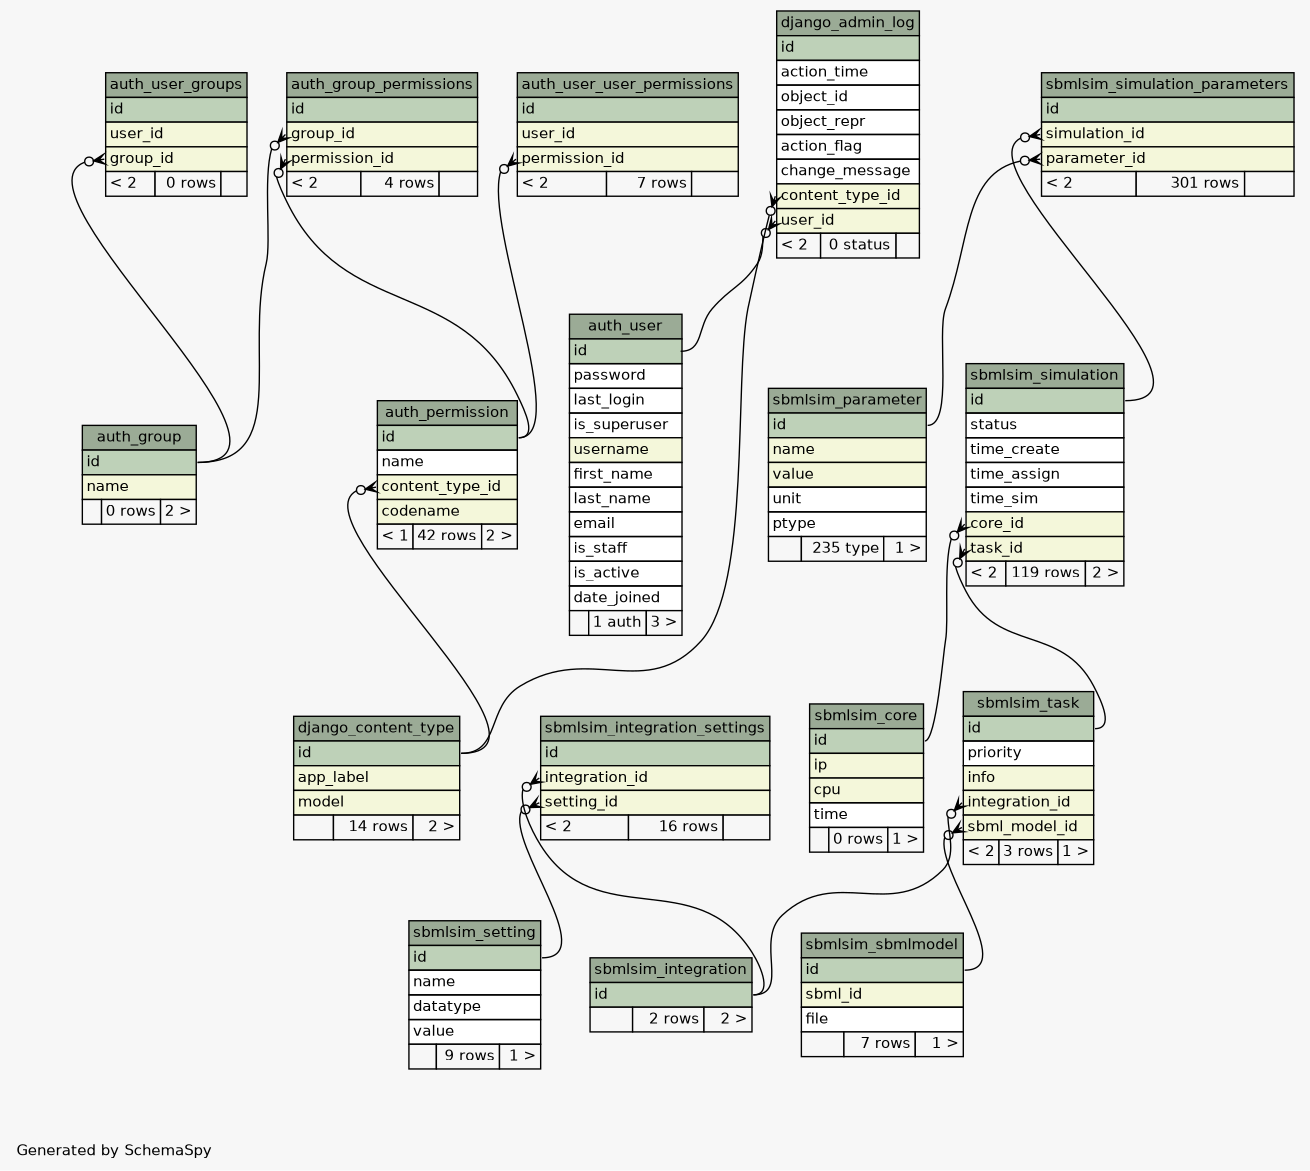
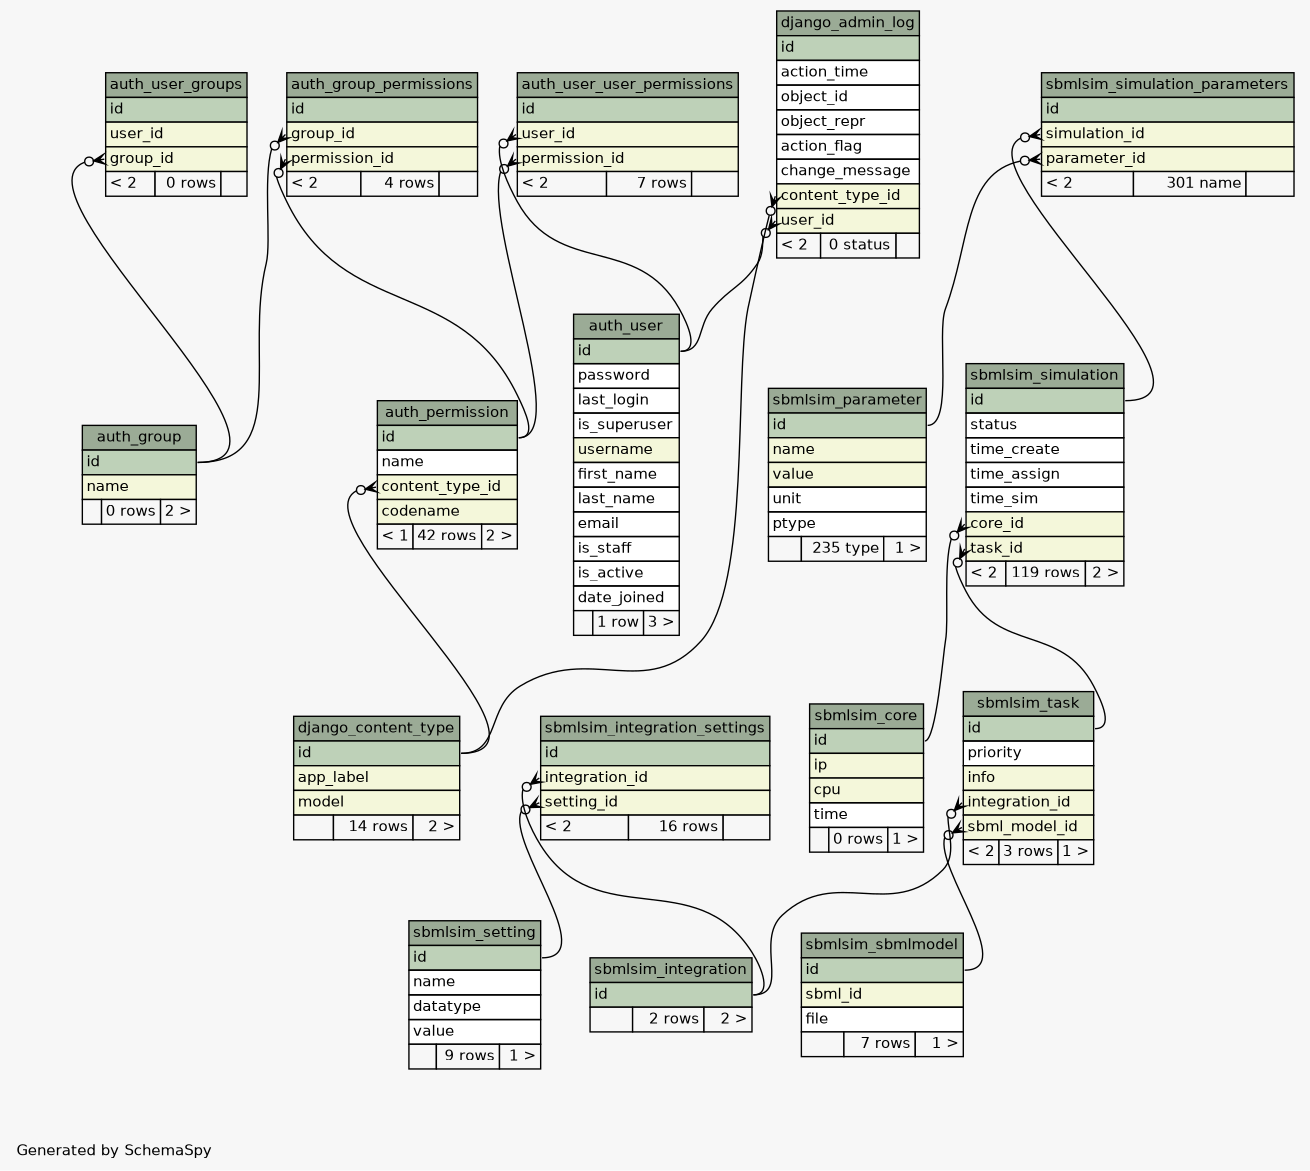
  digraph {
    bgcolor="#f7f7f7"
    fontname=Helvetica
    fontsize=11
    label="\nGenerated by SchemaSpy"
    labeljust=l
    nodesep=0.18
    rankdir=TB
    ranksep=0.46
    node [fontname=Helvetica fontsize=11 shape=plaintext]
    edge [arrowhead=none arrowsize=0.8 arrowtail=crowodot dir=back headport="id:e" tailport="group_id:w"]
    n1 [label=<     <TABLE BORDER="0" CELLBORDER="1" CELLSPACING="0" BGCOLOR="#ffffff">       <TR><TD COLSPAN="3" BGCOLOR="#9bab96" ALIGN="CENTER">auth_group</TD></TR>       <TR><TD PORT="id" COLSPAN="3" BGCOLOR="#bed1b8" ALIGN="LEFT">id</TD></TR>       <TR><TD PORT="name" COLSPAN="3" BGCOLOR="#f4f7da" ALIGN="LEFT">name</TD></TR>       <TR><TD ALIGN="LEFT" BGCOLOR="#f7f7f7">  </TD><TD ALIGN="RIGHT" BGCOLOR="#f7f7f7">0 rows</TD><TD ALIGN="RIGHT" BGCOLOR="#f7f7f7">2 &gt;</TD></TR>     </TABLE>>]
    n2 [label=<     <TABLE BORDER="0" CELLBORDER="1" CELLSPACING="0" BGCOLOR="#ffffff">       <TR><TD COLSPAN="3" BGCOLOR="#9bab96" ALIGN="CENTER">auth_group_permissions</TD></TR>       <TR><TD PORT="id" COLSPAN="3" BGCOLOR="#bed1b8" ALIGN="LEFT">id</TD></TR>       <TR><TD PORT="group_id" COLSPAN="3" BGCOLOR="#f4f7da" ALIGN="LEFT">group_id</TD></TR>       <TR><TD PORT="permission_id" COLSPAN="3" BGCOLOR="#f4f7da" ALIGN="LEFT">permission_id</TD></TR>       <TR><TD ALIGN="LEFT" BGCOLOR="#f7f7f7">&lt; 2</TD><TD ALIGN="RIGHT" BGCOLOR="#f7f7f7">4 rows</TD><TD ALIGN="RIGHT" BGCOLOR="#f7f7f7">  </TD></TR>     </TABLE>>]
    n3 [label=<     <TABLE BORDER="0" CELLBORDER="1" CELLSPACING="0" BGCOLOR="#ffffff">       <TR><TD COLSPAN="3" BGCOLOR="#9bab96" ALIGN="CENTER">auth_permission</TD></TR>       <TR><TD PORT="id" COLSPAN="3" BGCOLOR="#bed1b8" ALIGN="LEFT">id</TD></TR>       <TR><TD PORT="name" COLSPAN="3" ALIGN="LEFT">name</TD></TR>       <TR><TD PORT="content_type_id" COLSPAN="3" BGCOLOR="#f4f7da" ALIGN="LEFT">content_type_id</TD></TR>       <TR><TD PORT="codename" COLSPAN="3" BGCOLOR="#f4f7da" ALIGN="LEFT">codename</TD></TR>       <TR><TD ALIGN="LEFT" BGCOLOR="#f7f7f7">&lt; 1</TD><TD ALIGN="RIGHT" BGCOLOR="#f7f7f7">42 rows</TD><TD ALIGN="RIGHT" BGCOLOR="#f7f7f7">2 &gt;</TD></TR>     </TABLE>>]
    n4 [label=<     <TABLE BORDER="0" CELLBORDER="1" CELLSPACING="0" BGCOLOR="#ffffff">       <TR><TD COLSPAN="3" BGCOLOR="#9bab96" ALIGN="CENTER">django_content_type</TD></TR>       <TR><TD PORT="id" COLSPAN="3" BGCOLOR="#bed1b8" ALIGN="LEFT">id</TD></TR>       <TR><TD PORT="app_label" COLSPAN="3" BGCOLOR="#f4f7da" ALIGN="LEFT">app_label</TD></TR>       <TR><TD PORT="model" COLSPAN="3" BGCOLOR="#f4f7da" ALIGN="LEFT">model</TD></TR>       <TR><TD ALIGN="LEFT" BGCOLOR="#f7f7f7">  </TD><TD ALIGN="RIGHT" BGCOLOR="#f7f7f7">14 rows</TD><TD ALIGN="RIGHT" BGCOLOR="#f7f7f7">2 &gt;</TD></TR>     </TABLE>>]
-   n5 [label=<     <TABLE BORDER="0" CELLBORDER="1" CELLSPACING="0" BGCOLOR="#ffffff">       <TR><TD COLSPAN="3" BGCOLOR="#9bab96" ALIGN="CENTER">auth_user</TD></TR>       <TR><TD PORT="id" COLSPAN="3" BGCOLOR="#bed1b8" ALIGN="LEFT">id</TD></TR>       <TR><TD PORT="password" COLSPAN="3" ALIGN="LEFT">password</TD></TR>       <TR><TD PORT="last_login" COLSPAN="3" ALIGN="LEFT">last_login</TD></TR>       <TR><TD PORT="is_superuser" COLSPAN="3" ALIGN="LEFT">is_superuser</TD></TR>       <TR><TD PORT="username" COLSPAN="3" BGCOLOR="#f4f7da" ALIGN="LEFT">username</TD></TR>       <TR><TD PORT="first_name" COLSPAN="3" ALIGN="LEFT">first_name</TD></TR>       <TR><TD PORT="last_name" COLSPAN="3" ALIGN="LEFT">last_name</TD></TR>       <TR><TD PORT="email" COLSPAN="3" ALIGN="LEFT">email</TD></TR>       <TR><TD PORT="is_staff" COLSPAN="3" ALIGN="LEFT">is_staff</TD></TR>       <TR><TD PORT="is_active" COLSPAN="3" ALIGN="LEFT">is_active</TD></TR>       <TR><TD PORT="date_joined" COLSPAN="3" ALIGN="LEFT">date_joined</TD></TR>       <TR><TD ALIGN="LEFT" BGCOLOR="#f7f7f7">  </TD><TD ALIGN="RIGHT" BGCOLOR="#f7f7f7">1 auth</TD><TD ALIGN="RIGHT" BGCOLOR="#f7f7f7">3 &gt;</TD></TR>     </TABLE>>]
+   n5 [label=<     <TABLE BORDER="0" CELLBORDER="1" CELLSPACING="0" BGCOLOR="#ffffff">       <TR><TD COLSPAN="3" BGCOLOR="#9bab96" ALIGN="CENTER">auth_user</TD></TR>       <TR><TD PORT="id" COLSPAN="3" BGCOLOR="#bed1b8" ALIGN="LEFT">id</TD></TR>       <TR><TD PORT="password" COLSPAN="3" ALIGN="LEFT">password</TD></TR>       <TR><TD PORT="last_login" COLSPAN="3" ALIGN="LEFT">last_login</TD></TR>       <TR><TD PORT="is_superuser" COLSPAN="3" ALIGN="LEFT">is_superuser</TD></TR>       <TR><TD PORT="username" COLSPAN="3" BGCOLOR="#f4f7da" ALIGN="LEFT">username</TD></TR>       <TR><TD PORT="first_name" COLSPAN="3" ALIGN="LEFT">first_name</TD></TR>       <TR><TD PORT="last_name" COLSPAN="3" ALIGN="LEFT">last_name</TD></TR>       <TR><TD PORT="email" COLSPAN="3" ALIGN="LEFT">email</TD></TR>       <TR><TD PORT="is_staff" COLSPAN="3" ALIGN="LEFT">is_staff</TD></TR>       <TR><TD PORT="is_active" COLSPAN="3" ALIGN="LEFT">is_active</TD></TR>       <TR><TD PORT="date_joined" COLSPAN="3" ALIGN="LEFT">date_joined</TD></TR>       <TR><TD ALIGN="LEFT" BGCOLOR="#f7f7f7">  </TD><TD ALIGN="RIGHT" BGCOLOR="#f7f7f7">1 row</TD><TD ALIGN="RIGHT" BGCOLOR="#f7f7f7">3 &gt;</TD></TR>     </TABLE>>]
    n6 [label=<     <TABLE BORDER="0" CELLBORDER="1" CELLSPACING="0" BGCOLOR="#ffffff">       <TR><TD COLSPAN="3" BGCOLOR="#9bab96" ALIGN="CENTER">auth_user_groups</TD></TR>       <TR><TD PORT="id" COLSPAN="3" BGCOLOR="#bed1b8" ALIGN="LEFT">id</TD></TR>       <TR><TD PORT="user_id" COLSPAN="3" BGCOLOR="#f4f7da" ALIGN="LEFT">user_id</TD></TR>       <TR><TD PORT="group_id" COLSPAN="3" BGCOLOR="#f4f7da" ALIGN="LEFT">group_id</TD></TR>       <TR><TD ALIGN="LEFT" BGCOLOR="#f7f7f7">&lt; 2</TD><TD ALIGN="RIGHT" BGCOLOR="#f7f7f7">0 rows</TD><TD ALIGN="RIGHT" BGCOLOR="#f7f7f7">  </TD></TR>     </TABLE>>]
    n7 [label=<     <TABLE BORDER="0" CELLBORDER="1" CELLSPACING="0" BGCOLOR="#ffffff">       <TR><TD COLSPAN="3" BGCOLOR="#9bab96" ALIGN="CENTER">auth_user_user_permissions</TD></TR>       <TR><TD PORT="id" COLSPAN="3" BGCOLOR="#bed1b8" ALIGN="LEFT">id</TD></TR>       <TR><TD PORT="user_id" COLSPAN="3" BGCOLOR="#f4f7da" ALIGN="LEFT">user_id</TD></TR>       <TR><TD PORT="permission_id" COLSPAN="3" BGCOLOR="#f4f7da" ALIGN="LEFT">permission_id</TD></TR>       <TR><TD ALIGN="LEFT" BGCOLOR="#f7f7f7">&lt; 2</TD><TD ALIGN="RIGHT" BGCOLOR="#f7f7f7">7 rows</TD><TD ALIGN="RIGHT" BGCOLOR="#f7f7f7">  </TD></TR>     </TABLE>>]
    n8 [label=<     <TABLE BORDER="0" CELLBORDER="1" CELLSPACING="0" BGCOLOR="#ffffff">       <TR><TD COLSPAN="3" BGCOLOR="#9bab96" ALIGN="CENTER">django_admin_log</TD></TR>       <TR><TD PORT="id" COLSPAN="3" BGCOLOR="#bed1b8" ALIGN="LEFT">id</TD></TR>       <TR><TD PORT="action_time" COLSPAN="3" ALIGN="LEFT">action_time</TD></TR>       <TR><TD PORT="object_id" COLSPAN="3" ALIGN="LEFT">object_id</TD></TR>       <TR><TD PORT="object_repr" COLSPAN="3" ALIGN="LEFT">object_repr</TD></TR>       <TR><TD PORT="action_flag" COLSPAN="3" ALIGN="LEFT">action_flag</TD></TR>       <TR><TD PORT="change_message" COLSPAN="3" ALIGN="LEFT">change_message</TD></TR>       <TR><TD PORT="content_type_id" COLSPAN="3" BGCOLOR="#f4f7da" ALIGN="LEFT">content_type_id</TD></TR>       <TR><TD PORT="user_id" COLSPAN="3" BGCOLOR="#f4f7da" ALIGN="LEFT">user_id</TD></TR>       <TR><TD ALIGN="LEFT" BGCOLOR="#f7f7f7">&lt; 2</TD><TD ALIGN="RIGHT" BGCOLOR="#f7f7f7">0 status</TD><TD ALIGN="RIGHT" BGCOLOR="#f7f7f7">  </TD></TR>     </TABLE>>]
    n9 [label=<     <TABLE BORDER="0" CELLBORDER="1" CELLSPACING="0" BGCOLOR="#ffffff">       <TR><TD COLSPAN="3" BGCOLOR="#9bab96" ALIGN="CENTER">sbmlsim_core</TD></TR>       <TR><TD PORT="id" COLSPAN="3" BGCOLOR="#bed1b8" ALIGN="LEFT">id</TD></TR>       <TR><TD PORT="ip" COLSPAN="3" BGCOLOR="#f4f7da" ALIGN="LEFT">ip</TD></TR>       <TR><TD PORT="cpu" COLSPAN="3" BGCOLOR="#f4f7da" ALIGN="LEFT">cpu</TD></TR>       <TR><TD PORT="time" COLSPAN="3" ALIGN="LEFT">time</TD></TR>       <TR><TD ALIGN="LEFT" BGCOLOR="#f7f7f7">  </TD><TD ALIGN="RIGHT" BGCOLOR="#f7f7f7">0 rows</TD><TD ALIGN="RIGHT" BGCOLOR="#f7f7f7">1 &gt;</TD></TR>     </TABLE>>]
    n10 [label=<     <TABLE BORDER="0" CELLBORDER="1" CELLSPACING="0" BGCOLOR="#ffffff">       <TR><TD COLSPAN="3" BGCOLOR="#9bab96" ALIGN="CENTER">sbmlsim_integration</TD></TR>       <TR><TD PORT="id" COLSPAN="3" BGCOLOR="#bed1b8" ALIGN="LEFT">id</TD></TR>       <TR><TD ALIGN="LEFT" BGCOLOR="#f7f7f7">  </TD><TD ALIGN="RIGHT" BGCOLOR="#f7f7f7">2 rows</TD><TD ALIGN="RIGHT" BGCOLOR="#f7f7f7">2 &gt;</TD></TR>     </TABLE>>]
    n11 [label=<     <TABLE BORDER="0" CELLBORDER="1" CELLSPACING="0" BGCOLOR="#ffffff">       <TR><TD COLSPAN="3" BGCOLOR="#9bab96" ALIGN="CENTER">sbmlsim_integration_settings</TD></TR>       <TR><TD PORT="id" COLSPAN="3" BGCOLOR="#bed1b8" ALIGN="LEFT">id</TD></TR>       <TR><TD PORT="integration_id" COLSPAN="3" BGCOLOR="#f4f7da" ALIGN="LEFT">integration_id</TD></TR>       <TR><TD PORT="setting_id" COLSPAN="3" BGCOLOR="#f4f7da" ALIGN="LEFT">setting_id</TD></TR>       <TR><TD ALIGN="LEFT" BGCOLOR="#f7f7f7">&lt; 2</TD><TD ALIGN="RIGHT" BGCOLOR="#f7f7f7">16 rows</TD><TD ALIGN="RIGHT" BGCOLOR="#f7f7f7">  </TD></TR>     </TABLE>>]
    n12 [label=<     <TABLE BORDER="0" CELLBORDER="1" CELLSPACING="0" BGCOLOR="#ffffff">       <TR><TD COLSPAN="3" BGCOLOR="#9bab96" ALIGN="CENTER">sbmlsim_setting</TD></TR>       <TR><TD PORT="id" COLSPAN="3" BGCOLOR="#bed1b8" ALIGN="LEFT">id</TD></TR>       <TR><TD PORT="name" COLSPAN="3" ALIGN="LEFT">name</TD></TR>       <TR><TD PORT="datatype" COLSPAN="3" ALIGN="LEFT">datatype</TD></TR>       <TR><TD PORT="value" COLSPAN="3" ALIGN="LEFT">value</TD></TR>       <TR><TD ALIGN="LEFT" BGCOLOR="#f7f7f7">  </TD><TD ALIGN="RIGHT" BGCOLOR="#f7f7f7">9 rows</TD><TD ALIGN="RIGHT" BGCOLOR="#f7f7f7">1 &gt;</TD></TR>     </TABLE>>]
    n13 [label=<     <TABLE BORDER="0" CELLBORDER="1" CELLSPACING="0" BGCOLOR="#ffffff">       <TR><TD COLSPAN="3" BGCOLOR="#9bab96" ALIGN="CENTER">sbmlsim_parameter</TD></TR>       <TR><TD PORT="id" COLSPAN="3" BGCOLOR="#bed1b8" ALIGN="LEFT">id</TD></TR>       <TR><TD PORT="name" COLSPAN="3" BGCOLOR="#f4f7da" ALIGN="LEFT">name</TD></TR>       <TR><TD PORT="value" COLSPAN="3" BGCOLOR="#f4f7da" ALIGN="LEFT">value</TD></TR>       <TR><TD PORT="unit" COLSPAN="3" ALIGN="LEFT">unit</TD></TR>       <TR><TD PORT="ptype" COLSPAN="3" ALIGN="LEFT">ptype</TD></TR>       <TR><TD ALIGN="LEFT" BGCOLOR="#f7f7f7">  </TD><TD ALIGN="RIGHT" BGCOLOR="#f7f7f7">235 type</TD><TD ALIGN="RIGHT" BGCOLOR="#f7f7f7">1 &gt;</TD></TR>     </TABLE>>]
    n14 [label=<     <TABLE BORDER="0" CELLBORDER="1" CELLSPACING="0" BGCOLOR="#ffffff">       <TR><TD COLSPAN="3" BGCOLOR="#9bab96" ALIGN="CENTER">sbmlsim_sbmlmodel</TD></TR>       <TR><TD PORT="id" COLSPAN="3" BGCOLOR="#bed1b8" ALIGN="LEFT">id</TD></TR>       <TR><TD PORT="sbml_id" COLSPAN="3" BGCOLOR="#f4f7da" ALIGN="LEFT">sbml_id</TD></TR>       <TR><TD PORT="file" COLSPAN="3" ALIGN="LEFT">file</TD></TR>       <TR><TD ALIGN="LEFT" BGCOLOR="#f7f7f7">  </TD><TD ALIGN="RIGHT" BGCOLOR="#f7f7f7">7 rows</TD><TD ALIGN="RIGHT" BGCOLOR="#f7f7f7">1 &gt;</TD></TR>     </TABLE>>]
    n15 [label=<     <TABLE BORDER="0" CELLBORDER="1" CELLSPACING="0" BGCOLOR="#ffffff">       <TR><TD COLSPAN="3" BGCOLOR="#9bab96" ALIGN="CENTER">sbmlsim_simulation</TD></TR>       <TR><TD PORT="id" COLSPAN="3" BGCOLOR="#bed1b8" ALIGN="LEFT">id</TD></TR>       <TR><TD PORT="status" COLSPAN="3" ALIGN="LEFT">status</TD></TR>       <TR><TD PORT="time_create" COLSPAN="3" ALIGN="LEFT">time_create</TD></TR>       <TR><TD PORT="time_assign" COLSPAN="3" ALIGN="LEFT">time_assign</TD></TR>       <TR><TD PORT="time_sim" COLSPAN="3" ALIGN="LEFT">time_sim</TD></TR>       <TR><TD PORT="core_id" COLSPAN="3" BGCOLOR="#f4f7da" ALIGN="LEFT">core_id</TD></TR>       <TR><TD PORT="task_id" COLSPAN="3" BGCOLOR="#f4f7da" ALIGN="LEFT">task_id</TD></TR>       <TR><TD ALIGN="LEFT" BGCOLOR="#f7f7f7">&lt; 2</TD><TD ALIGN="RIGHT" BGCOLOR="#f7f7f7">119 rows</TD><TD ALIGN="RIGHT" BGCOLOR="#f7f7f7">2 &gt;</TD></TR>     </TABLE>>]
    n16 [label=<     <TABLE BORDER="0" CELLBORDER="1" CELLSPACING="0" BGCOLOR="#ffffff">       <TR><TD COLSPAN="3" BGCOLOR="#9bab96" ALIGN="CENTER">sbmlsim_task</TD></TR>       <TR><TD PORT="id" COLSPAN="3" BGCOLOR="#bed1b8" ALIGN="LEFT">id</TD></TR>       <TR><TD PORT="priority" COLSPAN="3" ALIGN="LEFT">priority</TD></TR>       <TR><TD PORT="info" COLSPAN="3" BGCOLOR="#f4f7da" ALIGN="LEFT">info</TD></TR>       <TR><TD PORT="integration_id" COLSPAN="3" BGCOLOR="#f4f7da" ALIGN="LEFT">integration_id</TD></TR>       <TR><TD PORT="sbml_model_id" COLSPAN="3" BGCOLOR="#f4f7da" ALIGN="LEFT">sbml_model_id</TD></TR>       <TR><TD ALIGN="LEFT" BGCOLOR="#f7f7f7">&lt; 2</TD><TD ALIGN="RIGHT" BGCOLOR="#f7f7f7">3 rows</TD><TD ALIGN="RIGHT" BGCOLOR="#f7f7f7">1 &gt;</TD></TR>     </TABLE>>]
-   n17 [label=<     <TABLE BORDER="0" CELLBORDER="1" CELLSPACING="0" BGCOLOR="#ffffff">       <TR><TD COLSPAN="3" BGCOLOR="#9bab96" ALIGN="CENTER">sbmlsim_simulation_parameters</TD></TR>       <TR><TD PORT="id" COLSPAN="3" BGCOLOR="#bed1b8" ALIGN="LEFT">id</TD></TR>       <TR><TD PORT="simulation_id" COLSPAN="3" BGCOLOR="#f4f7da" ALIGN="LEFT">simulation_id</TD></TR>       <TR><TD PORT="parameter_id" COLSPAN="3" BGCOLOR="#f4f7da" ALIGN="LEFT">parameter_id</TD></TR>       <TR><TD ALIGN="LEFT" BGCOLOR="#f7f7f7">&lt; 2</TD><TD ALIGN="RIGHT" BGCOLOR="#f7f7f7">301 rows</TD><TD ALIGN="RIGHT" BGCOLOR="#f7f7f7">  </TD></TR>     </TABLE>>]
+   n17 [label=<     <TABLE BORDER="0" CELLBORDER="1" CELLSPACING="0" BGCOLOR="#ffffff">       <TR><TD COLSPAN="3" BGCOLOR="#9bab96" ALIGN="CENTER">sbmlsim_simulation_parameters</TD></TR>       <TR><TD PORT="id" COLSPAN="3" BGCOLOR="#bed1b8" ALIGN="LEFT">id</TD></TR>       <TR><TD PORT="simulation_id" COLSPAN="3" BGCOLOR="#f4f7da" ALIGN="LEFT">simulation_id</TD></TR>       <TR><TD PORT="parameter_id" COLSPAN="3" BGCOLOR="#f4f7da" ALIGN="LEFT">parameter_id</TD></TR>       <TR><TD ALIGN="LEFT" BGCOLOR="#f7f7f7">&lt; 2</TD><TD ALIGN="RIGHT" BGCOLOR="#f7f7f7">301 name</TD><TD ALIGN="RIGHT" BGCOLOR="#f7f7f7">  </TD></TR>     </TABLE>>]
    n2 -> n1
    n2 -> n3 [tailport="permission_id:w"]
    n3 -> n4 [tailport="content_type_id:w"]
    n6 -> n1
    n7 -> n3 [tailport="permission_id:w"]
+   n7 -> n5 [tailport="user_id:w"]
    n8 -> n4 [tailport="content_type_id:w"]
    n8 -> n5 [tailport="user_id:w"]
    n11 -> n10 [tailport="integration_id:w"]
    n11 -> n12 [tailport="setting_id:w"]
    n15 -> n9 [tailport="core_id:w"]
    n15 -> n16 [tailport="task_id:w"]
    n16 -> n10 [tailport="integration_id:w"]
    n16 -> n14 [tailport="sbml_model_id:w"]
    n17 -> n13 [tailport="parameter_id:w"]
    n17 -> n15 [tailport="simulation_id:w"]
  }
